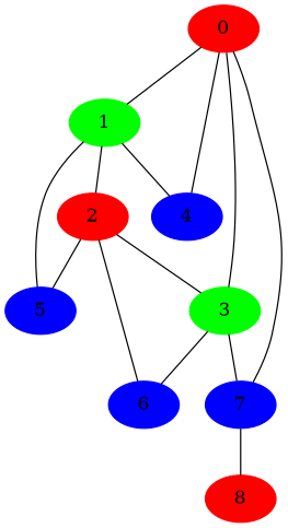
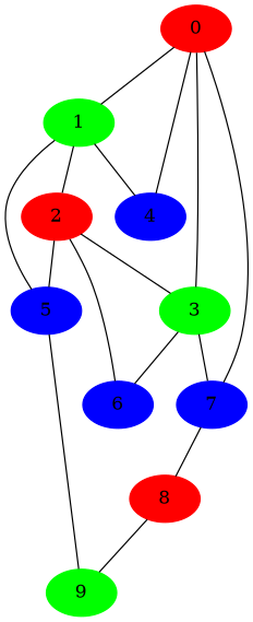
  graph {
    node [color=blue style=filled]
    0 [color=red]
    1 [color=green]
    3 [color=green]
    4
    7
    2 [color=red]
    5
    6
    8 [color=red]
+   9 [color=green]
    0 -- 1
    0 -- 3
    0 -- 4
    0 -- 7
    1 -- 4
    1 -- 2
    1 -- 5
    3 -- 7
    3 -- 6
    7 -- 8
    2 -- 3
    2 -- 5
    2 -- 6
+   5 -- 9
+   8 -- 9
  }
